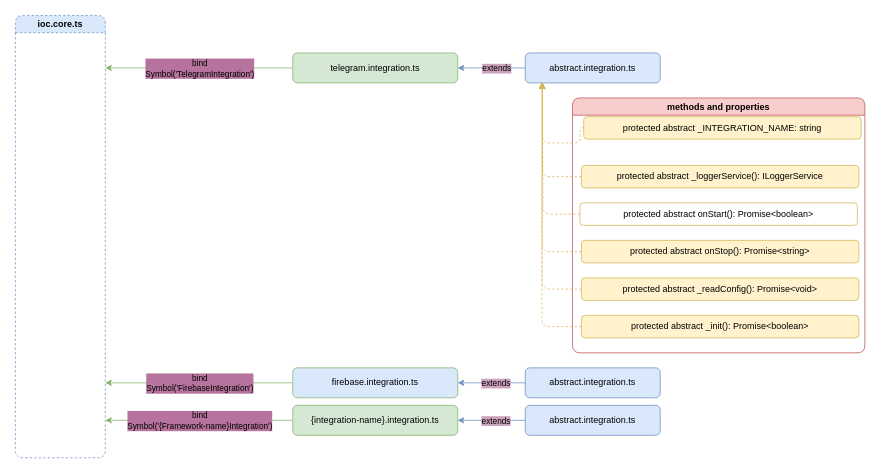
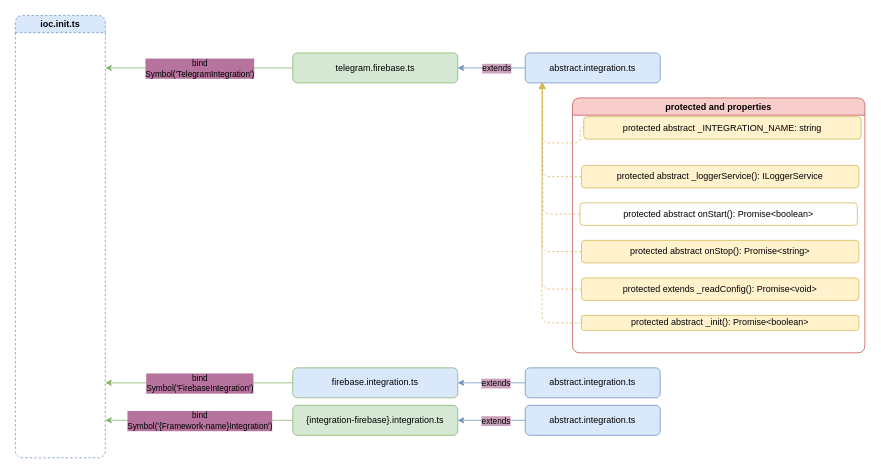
  <mxCell id="0" />
  <mxCell id="1" parent="0" />
- <mxCell id="2" value="ioc.core.ts" style="swimlane;whiteSpace=wrap;html=1;rounded=1;dashed=1;fillColor=#dae8fc;strokeColor=#6c8ebf;" parent="1" vertex="1"><mxGeometry x="20" y="20" width="120" height="590" as="geometry" /></mxCell>
+ <mxCell id="2" value="ioc.init.ts" style="swimlane;whiteSpace=wrap;html=1;rounded=1;dashed=1;fillColor=#dae8fc;strokeColor=#6c8ebf;" parent="1" vertex="1"><mxGeometry x="20" y="20" width="120" height="590" as="geometry" /></mxCell>
  <mxCell id="3" value="firebase.integration.ts" style="rounded=1;whiteSpace=wrap;html=1;fillColor=#dae8fc;strokeColor=#82b366;" parent="1" vertex="1"><mxGeometry x="390" y="490" width="220" height="40" as="geometry" /></mxCell>
  <mxCell id="4" style="edgeStyle=orthogonalEdgeStyle;rounded=1;orthogonalLoop=1;jettySize=auto;html=1;entryX=1;entryY=0.5;entryDx=0;entryDy=0;fillColor=#dae8fc;strokeColor=#6c8ebf;" parent="1" source="5" target="3" edge="1"><mxGeometry relative="1" as="geometry" /></mxCell>
  <mxCell id="5" value="abstract.integration.ts" style="rounded=1;whiteSpace=wrap;html=1;fillColor=#dae8fc;strokeColor=#6c8ebf;" parent="1" vertex="1"><mxGeometry x="700" y="490" width="180" height="40" as="geometry" /></mxCell>
  <mxCell id="6" value="extends" style="edgeLabel;html=1;align=center;verticalAlign=middle;resizable=0;points=[];labelBackgroundColor=#CDA2BE;" parent="1" vertex="1" connectable="0"><mxGeometry x="660" y="510" as="geometry" /></mxCell>
  <mxCell id="7" value="&lt;span style=&quot;color: rgb(0, 0, 0); font-family: Helvetica; font-size: 11px; font-style: normal; font-variant-ligatures: normal; font-variant-caps: normal; font-weight: 400; letter-spacing: normal; orphans: 2; text-align: center; text-indent: 0px; text-transform: none; widows: 2; word-spacing: 0px; -webkit-text-stroke-width: 0px; text-decoration-thickness: initial; text-decoration-style: initial; text-decoration-color: initial; float: none; display: inline !important;&quot;&gt;bind&lt;/span&gt;&lt;br style=&quot;border-color: var(--border-color); color: rgb(0, 0, 0); font-family: Helvetica; font-size: 11px; font-style: normal; font-variant-ligatures: normal; font-variant-caps: normal; font-weight: 400; letter-spacing: normal; orphans: 2; text-align: center; text-indent: 0px; text-transform: none; widows: 2; word-spacing: 0px; -webkit-text-stroke-width: 0px; text-decoration-thickness: initial; text-decoration-style: initial; text-decoration-color: initial;&quot;&gt;&lt;span style=&quot;color: rgb(0, 0, 0); font-family: Helvetica; font-size: 11px; font-style: normal; font-variant-ligatures: normal; font-variant-caps: normal; font-weight: 400; letter-spacing: normal; orphans: 2; text-align: center; text-indent: 0px; text-transform: none; widows: 2; word-spacing: 0px; -webkit-text-stroke-width: 0px; text-decoration-thickness: initial; text-decoration-style: initial; text-decoration-color: initial; float: none; display: inline !important;&quot;&gt;Symbol('TelegramIntegration')&lt;/span&gt;" style="edgeStyle=orthogonalEdgeStyle;rounded=0;orthogonalLoop=1;jettySize=auto;html=1;fillColor=#d5e8d4;strokeColor=#82b366;labelBackgroundColor=#B5739D;" parent="1" source="8" edge="1"><mxGeometry relative="1" as="geometry"><mxPoint x="140" y="90" as="targetPoint" /></mxGeometry></mxCell>
- <mxCell id="8" value="telegram.integration.ts" style="rounded=1;whiteSpace=wrap;html=1;fillColor=#d5e8d4;strokeColor=#82b366;" parent="1" vertex="1"><mxGeometry x="390" y="70" width="220" height="40" as="geometry" /></mxCell>
+ <mxCell id="8" value="telegram.firebase.ts" style="rounded=1;whiteSpace=wrap;html=1;fillColor=#d5e8d4;strokeColor=#82b366;" parent="1" vertex="1"><mxGeometry x="390" y="70" width="220" height="40" as="geometry" /></mxCell>
  <mxCell id="9" style="edgeStyle=orthogonalEdgeStyle;rounded=1;orthogonalLoop=1;jettySize=auto;html=1;entryX=1;entryY=0.5;entryDx=0;entryDy=0;fillColor=#dae8fc;strokeColor=#6c8ebf;" parent="1" source="10" target="8" edge="1"><mxGeometry relative="1" as="geometry" /></mxCell>
  <mxCell id="10" value="abstract.integration.ts" style="rounded=1;whiteSpace=wrap;html=1;fillColor=#dae8fc;strokeColor=#6c8ebf;" parent="1" vertex="1"><mxGeometry x="700" y="70" width="180" height="40" as="geometry" /></mxCell>
- <mxCell id="11" value="methods and properties" style="swimlane;whiteSpace=wrap;html=1;fillColor=#f8cecc;strokeColor=#b85450;rounded=1;" parent="1" vertex="1"><mxGeometry x="763" y="130" width="390" height="340" as="geometry" /></mxCell>
+ <mxCell id="11" value="protected and properties" style="swimlane;whiteSpace=wrap;html=1;fillColor=#f8cecc;strokeColor=#b85450;rounded=1;" parent="1" vertex="1"><mxGeometry x="763" y="130" width="390" height="340" as="geometry" /></mxCell>
  <mxCell id="12" value="protected abstract&amp;nbsp;_INTEGRATION_NAME: string" style="rounded=1;whiteSpace=wrap;html=1;fillColor=#fff2cc;strokeColor=#d6b656;" parent="11" vertex="1"><mxGeometry x="15" y="25" width="370" height="30" as="geometry" /></mxCell>
  <mxCell id="13" value="protected abstract&amp;nbsp;_loggerService(): ILoggerService" style="rounded=1;whiteSpace=wrap;html=1;fillColor=#fff2cc;strokeColor=#d6b656;" parent="11" vertex="1"><mxGeometry x="12" y="90" width="370" height="30" as="geometry" /></mxCell>
  <mxCell id="14" style="edgeStyle=orthogonalEdgeStyle;rounded=1;orthogonalLoop=1;jettySize=auto;html=1;fillColor=#fff2cc;strokeColor=#d6b656;dashed=1;" parent="11" source="15" edge="1"><mxGeometry relative="1" as="geometry"><mxPoint x="-40" y="-20" as="targetPoint" /></mxGeometry></mxCell>
  <mxCell id="15" value="protected abstract onStart(): Promise&amp;lt;boolean&amp;gt;" style="rounded=1;whiteSpace=wrap;html=1;fillColor=#ffffff;strokeColor=#d6b656;" parent="11" vertex="1"><mxGeometry x="10" y="140" width="370" height="30" as="geometry" /></mxCell>
  <mxCell id="16" value="protected abstract onStop(): Promise&amp;lt;string&amp;gt;" style="rounded=1;whiteSpace=wrap;html=1;fillColor=#fff2cc;strokeColor=#d6b656;" vertex="1" parent="11"><mxGeometry x="12" y="190" width="370" height="30" as="geometry" /></mxCell>
- <mxCell id="17" value="protected abstract _readConfig(): Promise&amp;lt;void&amp;gt;" style="rounded=1;whiteSpace=wrap;html=1;fillColor=#fff2cc;strokeColor=#d6b656;" vertex="1" parent="11"><mxGeometry x="12" y="240" width="370" height="30" as="geometry" /></mxCell>
- <mxCell id="18" value="protected abstract _init(): Promise&amp;lt;boolean&amp;gt;" style="rounded=1;whiteSpace=wrap;html=1;fillColor=#fff2cc;strokeColor=#d6b656;" vertex="1" parent="11"><mxGeometry x="12" y="290" width="370" height="30" as="geometry" /></mxCell>
+ <mxCell id="17" value="protected extends _readConfig(): Promise&amp;lt;void&amp;gt;" style="rounded=1;whiteSpace=wrap;html=1;fillColor=#fff2cc;strokeColor=#d6b656;" vertex="1" parent="11"><mxGeometry x="12" y="240" width="370" height="30" as="geometry" /></mxCell>
+ <mxCell id="18" value="protected abstract _init(): Promise&amp;lt;boolean&amp;gt;" style="rounded=1;whiteSpace=wrap;html=1;fillColor=#fff2cc;strokeColor=#d6b656;" vertex="1" parent="11"><mxGeometry x="12" y="290" width="370" height="20" as="geometry" /></mxCell>
  <mxCell id="19" style="edgeStyle=orthogonalEdgeStyle;rounded=1;orthogonalLoop=1;jettySize=auto;html=1;exitX=0;exitY=0.5;exitDx=0;exitDy=0;fillColor=#fff2cc;strokeColor=#d6b656;dashed=1;entryX=0.125;entryY=0.975;entryDx=0;entryDy=0;entryPerimeter=0;" parent="1" source="12" target="10" edge="1"><mxGeometry relative="1" as="geometry"><mxPoint x="723" y="120" as="targetPoint" /><Array as="points"><mxPoint x="773" y="190" /><mxPoint x="723" y="190" /><mxPoint x="723" y="120" /><mxPoint x="722" y="120" /></Array></mxGeometry></mxCell>
  <mxCell id="20" value="extends" style="edgeLabel;html=1;align=center;verticalAlign=middle;resizable=0;points=[];labelBackgroundColor=#CDA2BE;" parent="1" vertex="1" connectable="0"><mxGeometry x="620" y="90" as="geometry"><mxPoint x="41" as="offset" /></mxGeometry></mxCell>
  <mxCell id="21" style="edgeStyle=orthogonalEdgeStyle;rounded=1;orthogonalLoop=1;jettySize=auto;html=1;entryX=0.128;entryY=1;entryDx=0;entryDy=0;entryPerimeter=0;exitX=0;exitY=0.5;exitDx=0;exitDy=0;fillColor=#fff2cc;strokeColor=#d6b656;dashed=1;" parent="1" source="13" target="10" edge="1"><mxGeometry relative="1" as="geometry" /></mxCell>
  <mxCell id="22" value="&lt;span style=&quot;color: rgb(0, 0, 0); font-family: Helvetica; font-size: 11px; font-style: normal; font-variant-ligatures: normal; font-variant-caps: normal; font-weight: 400; letter-spacing: normal; orphans: 2; text-align: center; text-indent: 0px; text-transform: none; widows: 2; word-spacing: 0px; -webkit-text-stroke-width: 0px; text-decoration-thickness: initial; text-decoration-style: initial; text-decoration-color: initial; float: none; display: inline !important;&quot;&gt;bind&lt;/span&gt;&lt;br style=&quot;border-color: var(--border-color); color: rgb(0, 0, 0); font-family: Helvetica; font-size: 11px; font-style: normal; font-variant-ligatures: normal; font-variant-caps: normal; font-weight: 400; letter-spacing: normal; orphans: 2; text-align: center; text-indent: 0px; text-transform: none; widows: 2; word-spacing: 0px; -webkit-text-stroke-width: 0px; text-decoration-thickness: initial; text-decoration-style: initial; text-decoration-color: initial;&quot;&gt;&lt;span style=&quot;color: rgb(0, 0, 0); font-family: Helvetica; font-size: 11px; font-style: normal; font-variant-ligatures: normal; font-variant-caps: normal; font-weight: 400; letter-spacing: normal; orphans: 2; text-align: center; text-indent: 0px; text-transform: none; widows: 2; word-spacing: 0px; -webkit-text-stroke-width: 0px; text-decoration-thickness: initial; text-decoration-style: initial; text-decoration-color: initial; float: none; display: inline !important;&quot;&gt;Symbol('FirebaseIntegration')&lt;/span&gt;" style="edgeStyle=orthogonalEdgeStyle;rounded=0;orthogonalLoop=1;jettySize=auto;html=1;fillColor=#d5e8d4;strokeColor=#82b366;labelBackgroundColor=#B5739D;exitX=0;exitY=0.5;exitDx=0;exitDy=0;" parent="1" source="3" edge="1"><mxGeometry relative="1" as="geometry"><mxPoint x="140" y="510" as="targetPoint" /><mxPoint x="370" y="510" as="sourcePoint" /><mxPoint as="offset" /></mxGeometry></mxCell>
- <mxCell id="23" value="{integration-name}.integration.ts" style="rounded=1;whiteSpace=wrap;html=1;fillColor=#d5e8d4;strokeColor=#82b366;" parent="1" vertex="1"><mxGeometry x="390" y="540" width="220" height="40" as="geometry" /></mxCell>
+ <mxCell id="23" value="{integration-firebase}.integration.ts" style="rounded=1;whiteSpace=wrap;html=1;fillColor=#d5e8d4;strokeColor=#82b366;" parent="1" vertex="1"><mxGeometry x="390" y="540" width="220" height="40" as="geometry" /></mxCell>
  <mxCell id="24" style="edgeStyle=orthogonalEdgeStyle;rounded=1;orthogonalLoop=1;jettySize=auto;html=1;entryX=1;entryY=0.5;entryDx=0;entryDy=0;fillColor=#dae8fc;strokeColor=#6c8ebf;" parent="1" source="25" target="23" edge="1"><mxGeometry relative="1" as="geometry" /></mxCell>
  <mxCell id="25" value="abstract.integration.ts" style="rounded=1;whiteSpace=wrap;html=1;fillColor=#dae8fc;strokeColor=#6c8ebf;" parent="1" vertex="1"><mxGeometry x="700" y="540" width="180" height="40" as="geometry" /></mxCell>
  <mxCell id="26" value="extends" style="edgeLabel;html=1;align=center;verticalAlign=middle;resizable=0;points=[];labelBackgroundColor=#CDA2BE;" parent="1" vertex="1" connectable="0"><mxGeometry x="660" y="560" as="geometry" /></mxCell>
  <mxCell id="27" value="&lt;span style=&quot;color: rgb(0, 0, 0); font-family: Helvetica; font-size: 11px; font-style: normal; font-variant-ligatures: normal; font-variant-caps: normal; font-weight: 400; letter-spacing: normal; orphans: 2; text-align: center; text-indent: 0px; text-transform: none; widows: 2; word-spacing: 0px; -webkit-text-stroke-width: 0px; text-decoration-thickness: initial; text-decoration-style: initial; text-decoration-color: initial; float: none; display: inline !important;&quot;&gt;bind&lt;/span&gt;&lt;br style=&quot;border-color: var(--border-color); color: rgb(0, 0, 0); font-family: Helvetica; font-size: 11px; font-style: normal; font-variant-ligatures: normal; font-variant-caps: normal; font-weight: 400; letter-spacing: normal; orphans: 2; text-align: center; text-indent: 0px; text-transform: none; widows: 2; word-spacing: 0px; -webkit-text-stroke-width: 0px; text-decoration-thickness: initial; text-decoration-style: initial; text-decoration-color: initial;&quot;&gt;&lt;span style=&quot;color: rgb(0, 0, 0); font-family: Helvetica; font-size: 11px; font-style: normal; font-variant-ligatures: normal; font-variant-caps: normal; font-weight: 400; letter-spacing: normal; orphans: 2; text-align: center; text-indent: 0px; text-transform: none; widows: 2; word-spacing: 0px; -webkit-text-stroke-width: 0px; text-decoration-thickness: initial; text-decoration-style: initial; text-decoration-color: initial; float: none; display: inline !important;&quot;&gt;Symbol('{Framework-name}Integration')&lt;/span&gt;" style="edgeStyle=orthogonalEdgeStyle;rounded=0;orthogonalLoop=1;jettySize=auto;html=1;fillColor=#d5e8d4;strokeColor=#82b366;labelBackgroundColor=#B5739D;exitX=0;exitY=0.5;exitDx=0;exitDy=0;" parent="1" source="23" edge="1"><mxGeometry relative="1" as="geometry"><mxPoint x="140" y="560" as="targetPoint" /><mxPoint x="370" y="560" as="sourcePoint" /></mxGeometry></mxCell>
  <mxCell id="28" style="edgeStyle=orthogonalEdgeStyle;rounded=1;orthogonalLoop=1;jettySize=auto;html=1;entryX=0.127;entryY=0.995;entryDx=0;entryDy=0;entryPerimeter=0;exitX=0;exitY=0.5;exitDx=0;exitDy=0;dashed=1;fillColor=#fff2cc;strokeColor=#d6b656;" edge="1" parent="1" source="16" target="10"><mxGeometry relative="1" as="geometry" /></mxCell>
  <mxCell id="29" style="edgeStyle=orthogonalEdgeStyle;rounded=1;orthogonalLoop=1;jettySize=auto;html=1;entryX=0.124;entryY=0.971;entryDx=0;entryDy=0;entryPerimeter=0;exitX=0;exitY=0.5;exitDx=0;exitDy=0;dashed=1;fillColor=#fff2cc;strokeColor=#d6b656;" edge="1" parent="1" source="17" target="10"><mxGeometry relative="1" as="geometry" /></mxCell>
  <mxCell id="30" style="edgeStyle=orthogonalEdgeStyle;rounded=1;orthogonalLoop=1;jettySize=auto;html=1;entryX=0.124;entryY=0.987;entryDx=0;entryDy=0;entryPerimeter=0;exitX=0;exitY=0.5;exitDx=0;exitDy=0;dashed=1;fillColor=#fff2cc;strokeColor=#d6b656;" edge="1" parent="1" source="18" target="10"><mxGeometry relative="1" as="geometry" /></mxCell>
